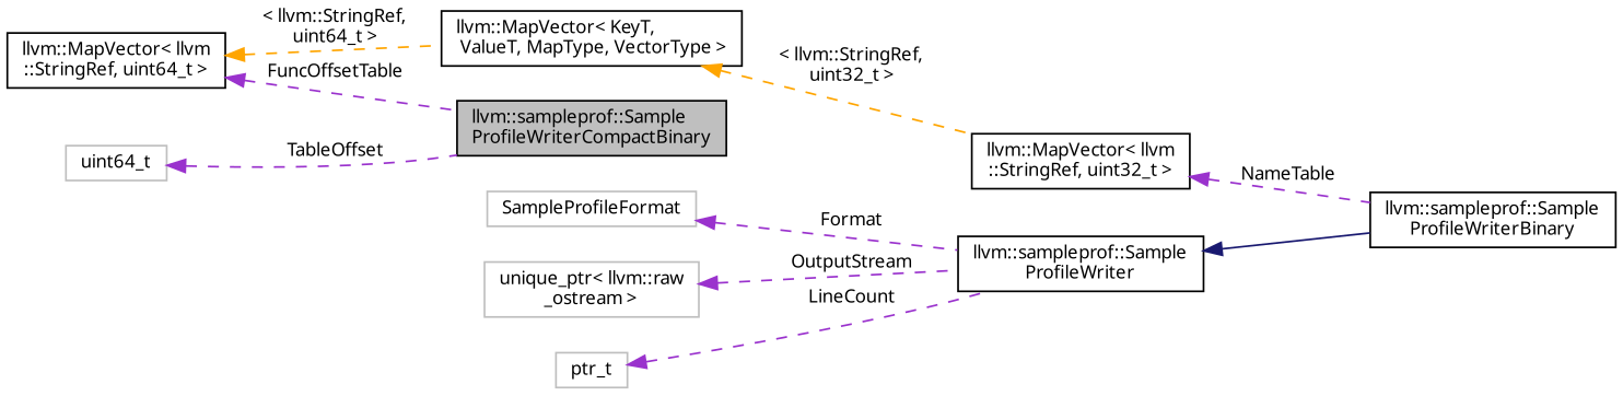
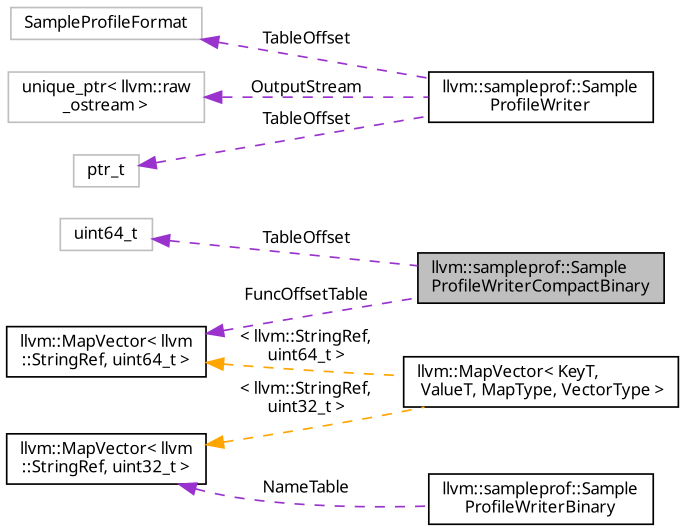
  digraph {
    fontname="Noto Sans"
    rankdir=LR
    node [color=black fontname="Noto Sans" fontsize=10 shape=record]
    edge [color=darkorchid3 dir=back fontname="Noto Sans" fontsize=10 labelfontname=Helvetica labelfontsize=10 style=dashed]
    n1 [fillcolor=grey75 fontcolor=black height=0.2 label="llvm::sampleprof::Sample\lProfileWriterCompactBinary" style=filled width=0.4]
    n2 [height=0.2 label="llvm::sampleprof::Sample\lProfileWriterBinary" width=0.4]
    n3 [height=0.2 label="llvm::sampleprof::Sample\lProfileWriter" width=0.4]
    n4 [color=grey75 height=0.2 label=SampleProfileFormat width=0.4]
    n5 [color=grey75 height=0.2 label="unique_ptr\< llvm::raw\l_ostream \>" width=0.4]
    n6 [color=grey75 height=0.2 label=ptr_t width=0.4]
    n7 [height=0.2 label="llvm::MapVector\< llvm\l::StringRef, uint32_t \>" width=0.4]
    n8 [height=0.2 label="llvm::MapVector\< KeyT,\l ValueT, MapType, VectorType \>" width=0.4]
    n9 [height=0.2 label="llvm::MapVector\< llvm\l::StringRef, uint64_t \>" width=0.4]
    n10 [color=grey75 height=0.2 label=uint64_t width=0.4]
-   n3 -> n2 [color=midnightblue style=solid]
-   n4 -> n3 [label=" Format"]
+   n4 -> n3 [label=" TableOffset"]
    n5 -> n3 [label=" OutputStream"]
-   n6 -> n3 [label=" LineCount"]
+   n6 -> n3 [label=" TableOffset"]
    n7 -> n2 [label=" NameTable"]
-   n8 -> n7 [color=orange label=" \< llvm::StringRef,\l uint32_t \>"]
+   n7 -> n8 [color=orange label=" \< llvm::StringRef,\l uint32_t \>"]
    n9 -> n1 [label=" FuncOffsetTable"]
    n9 -> n8 [color=orange label=" \< llvm::StringRef,\l uint64_t \>"]
    n10 -> n1 [label=" TableOffset"]
  }
